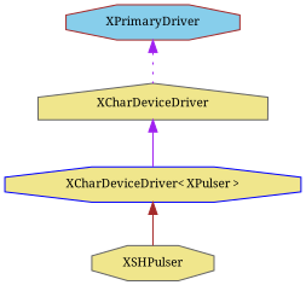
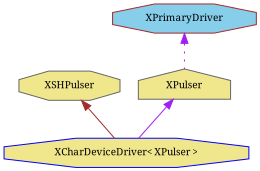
  digraph {
    fontname="Noto Serif"
    node [color=gray40 fillcolor=khaki fontname="Noto Serif" fontsize=10 shape=octagon style=filled]
    edge [color=purple dir=back fontname="Noto Serif" fontsize=10 labelfontname="FreeSans.ttf" labelfontsize=10 style=solid]
    n1 [fontcolor=black height=0.2 label=XSHPulser width=0.4]
    n2 [color=blue height=0.2 label="XCharDeviceDriver\< XPulser \>" width=0.4]
-   n3 [height=0.2 label=XCharDeviceDriver shape=house width=0.4]
+   n3 [height=0.2 label=XPulser shape=house width=0.4]
    n4 [color=brown fillcolor=skyblue height=0.2 label=XPrimaryDriver width=0.4]
-   n2 -> n1 [color=brown]
+   n1 -> n2 [color=brown]
    n3 -> n2
    n4 -> n3 [style=dotted]
  }
